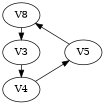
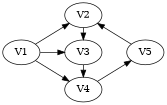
  digraph {
    rankdir=LR
-   V2 [label=V8]
+   V2
    V3
    V4
    V5
+   V1
    subgraph sub_1 {
      rank=same
      V2
      V3
      V4
    }
    V2 -> V3
    V3 -> V4
    V4 -> V5
    V5 -> V2
+   V1 -> V2
+   V1 -> V3
+   V1 -> V4
  }
